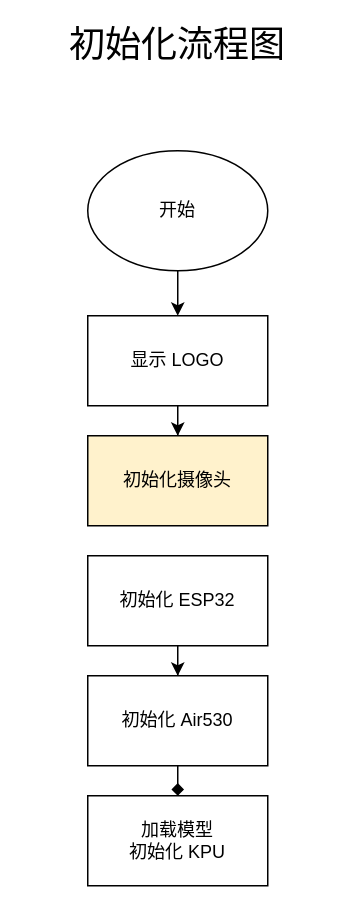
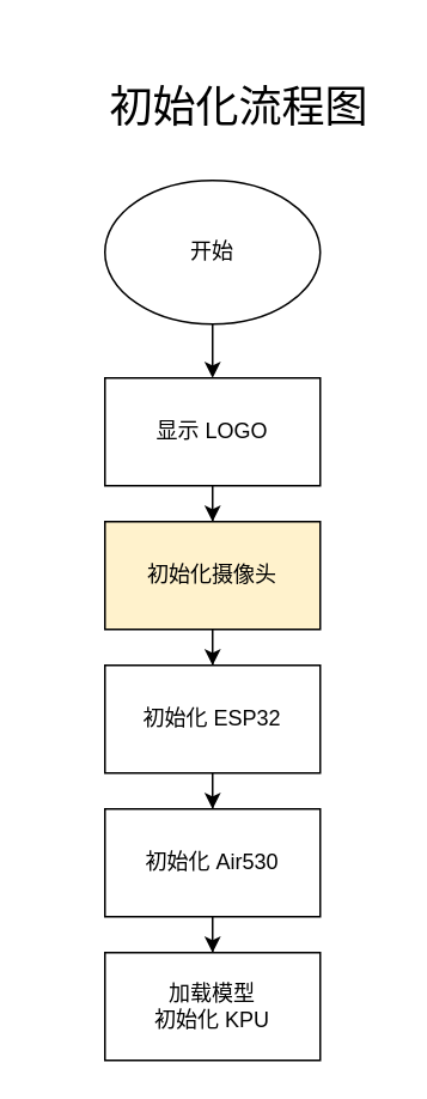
  <mxCell id="0" />
  <mxCell id="1" parent="0" />
  <mxCell id="2" value="" style="edgeStyle=orthogonalEdgeStyle;rounded=0;orthogonalLoop=1;jettySize=auto;html=1;" edge="1" parent="1" source="3" target="5"><mxGeometry relative="1" as="geometry" /></mxCell>
  <mxCell id="3" value="开始" style="ellipse;whiteSpace=wrap;html=1;" vertex="1" parent="1"><mxGeometry x="58" y="100" width="120" height="80" as="geometry" /></mxCell>
  <mxCell id="4" value="" style="edgeStyle=orthogonalEdgeStyle;rounded=0;orthogonalLoop=1;jettySize=auto;html=1;" edge="1" parent="1" source="5" target="7"><mxGeometry relative="1" as="geometry" /></mxCell>
  <mxCell id="5" value="显示 LOGO" style="rounded=0;whiteSpace=wrap;html=1;" vertex="1" parent="1"><mxGeometry x="58" y="210" width="120" height="60" as="geometry" /></mxCell>
+ <mxCell id="6" value="" style="edgeStyle=orthogonalEdgeStyle;rounded=0;orthogonalLoop=1;jettySize=auto;html=1;" edge="1" parent="1" source="7" target="9"><mxGeometry relative="1" as="geometry" /></mxCell>
  <mxCell id="7" value="初始化摄像头" style="rounded=0;whiteSpace=wrap;html=1;fillColor=#fff2cc;" vertex="1" parent="1"><mxGeometry x="58" y="290" width="120" height="60" as="geometry" /></mxCell>
  <mxCell id="8" value="" style="edgeStyle=orthogonalEdgeStyle;rounded=0;orthogonalLoop=1;jettySize=auto;html=1;" edge="1" parent="1" source="9" target="11"><mxGeometry relative="1" as="geometry" /></mxCell>
  <mxCell id="9" value="初始化 ESP32" style="rounded=0;whiteSpace=wrap;html=1;" vertex="1" parent="1"><mxGeometry x="58" y="370" width="120" height="60" as="geometry" /></mxCell>
- <mxCell id="10" value="" style="edgeStyle=orthogonalEdgeStyle;rounded=0;orthogonalLoop=1;jettySize=auto;html=1;endArrow=diamond;" edge="1" parent="1" source="11" target="12"><mxGeometry relative="1" as="geometry" /></mxCell>
+ <mxCell id="10" value="" style="edgeStyle=orthogonalEdgeStyle;rounded=0;orthogonalLoop=1;jettySize=auto;html=1;" edge="1" parent="1" source="11" target="12"><mxGeometry relative="1" as="geometry" /></mxCell>
  <mxCell id="11" value="初始化 Air530" style="rounded=0;whiteSpace=wrap;html=1;" vertex="1" parent="1"><mxGeometry x="58" y="450" width="120" height="60" as="geometry" /></mxCell>
  <mxCell id="12" value="加载模型&lt;br&gt;初始化 KPU" style="rounded=0;whiteSpace=wrap;html=1;" vertex="1" parent="1"><mxGeometry x="58" y="530" width="120" height="60" as="geometry" /></mxCell>
- <mxCell id="13" value="&lt;font style=&quot;font-size: 24px&quot;&gt;初始化流程图&lt;/font&gt;" style="text;html=1;strokeColor=none;fillColor=none;align=center;verticalAlign=middle;whiteSpace=wrap;rounded=0;" vertex="1" parent="1"><mxGeometry x="20" y="20" width="196" height="20" as="geometry" /></mxCell>
+ <mxCell id="13" value="&lt;font style=&quot;font-size: 24px&quot;&gt;初始化流程图&lt;/font&gt;" style="text;html=1;strokeColor=none;fillColor=none;align=center;verticalAlign=middle;whiteSpace=wrap;rounded=0;" vertex="1" parent="1"><mxGeometry x="35" y="50" width="196" height="20" as="geometry" /></mxCell>
